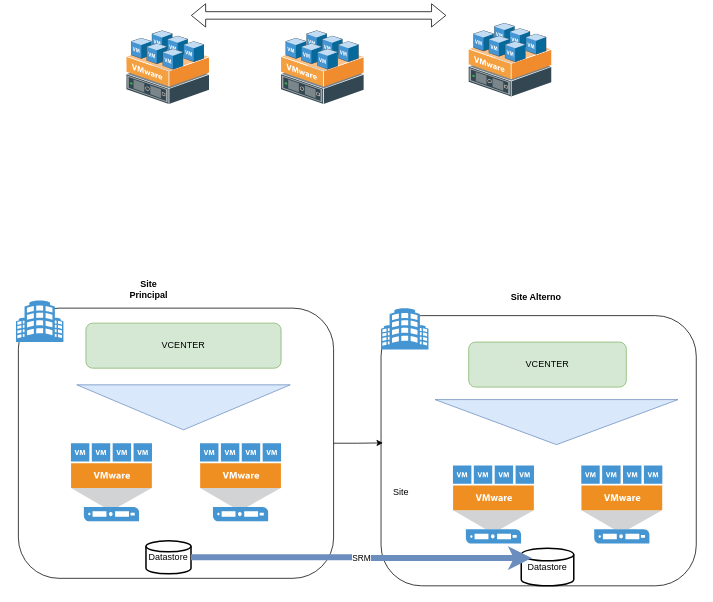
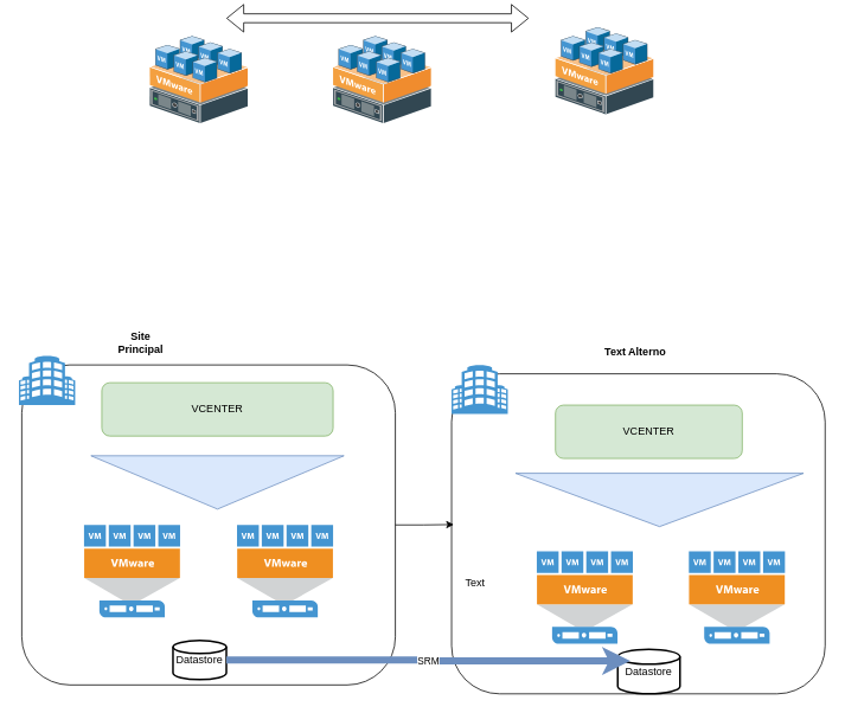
  <mxCell id="0" />
  <mxCell id="1" parent="0" />
  <mxCell id="2" value="" style="rounded=1;whiteSpace=wrap;html=1;" vertex="1" parent="1"><mxGeometry x="24" y="410" width="420" height="360" as="geometry" /></mxCell>
  <mxCell id="3" value="" style="pointerEvents=1;shadow=0;dashed=0;html=1;strokeColor=none;fillColor=#4495D1;labelPosition=center;verticalLabelPosition=bottom;verticalAlign=top;align=center;outlineConnect=0;shape=mxgraph.veeam.vmware_host;" vertex="1" parent="1"><mxGeometry x="94" y="590" width="108" height="104" as="geometry" /></mxCell>
  <mxCell id="4" value="" style="pointerEvents=1;shadow=0;dashed=0;html=1;strokeColor=none;fillColor=#4495D1;labelPosition=center;verticalLabelPosition=bottom;verticalAlign=top;align=center;outlineConnect=0;shape=mxgraph.veeam.vmware_host;" vertex="1" parent="1"><mxGeometry x="266" y="590" width="108" height="104" as="geometry" /></mxCell>
  <mxCell id="5" value="VCENTER" style="rounded=1;whiteSpace=wrap;html=1;fillColor=#d5e8d4;strokeColor=#82b366;" vertex="1" parent="1"><mxGeometry x="114" y="430" width="260" height="60" as="geometry" /></mxCell>
  <mxCell id="6" value="" style="triangle;whiteSpace=wrap;html=1;rotation=90;fillColor=#dae8fc;strokeColor=#6c8ebf;" vertex="1" parent="1"><mxGeometry x="214" y="400" width="60" height="284.38" as="geometry" /></mxCell>
  <mxCell id="7" value="" style="shadow=0;dashed=0;html=1;strokeColor=none;fillColor=#4495D1;labelPosition=center;verticalLabelPosition=bottom;verticalAlign=top;align=center;outlineConnect=0;shape=mxgraph.veeam.building;" vertex="1" parent="1"><mxGeometry x="20.8" y="400" width="63.2" height="55.2" as="geometry" /></mxCell>
  <mxCell id="8" value="" style="rounded=1;whiteSpace=wrap;html=1;" vertex="1" parent="1"><mxGeometry x="507.2" y="420" width="420" height="360" as="geometry" /></mxCell>
  <mxCell id="9" value="" style="pointerEvents=1;shadow=0;dashed=0;html=1;strokeColor=none;fillColor=#4495D1;labelPosition=center;verticalLabelPosition=bottom;verticalAlign=top;align=center;outlineConnect=0;shape=mxgraph.veeam.vmware_host;" vertex="1" parent="1"><mxGeometry x="603" y="619.75" width="108" height="104" as="geometry" /></mxCell>
  <mxCell id="10" value="" style="pointerEvents=1;shadow=0;dashed=0;html=1;strokeColor=none;fillColor=#4495D1;labelPosition=center;verticalLabelPosition=bottom;verticalAlign=top;align=center;outlineConnect=0;shape=mxgraph.veeam.vmware_host;" vertex="1" parent="1"><mxGeometry x="774" y="619.75" width="108" height="104" as="geometry" /></mxCell>
  <mxCell id="11" value="VCENTER" style="rounded=1;whiteSpace=wrap;html=1;fillColor=#d5e8d4;strokeColor=#82b366;" vertex="1" parent="1"><mxGeometry x="624" y="455.2" width="210" height="60" as="geometry" /></mxCell>
  <mxCell id="12" value="" style="triangle;whiteSpace=wrap;html=1;rotation=90;fillColor=#dae8fc;strokeColor=#6c8ebf;" vertex="1" parent="1"><mxGeometry x="711" y="400" width="60" height="323.75" as="geometry" /></mxCell>
  <mxCell id="13" value="" style="shadow=0;dashed=0;html=1;strokeColor=none;fillColor=#4495D1;labelPosition=center;verticalLabelPosition=bottom;verticalAlign=top;align=center;outlineConnect=0;shape=mxgraph.veeam.building;" vertex="1" parent="1"><mxGeometry x="507.2" y="410" width="63.2" height="55.2" as="geometry" /></mxCell>
- <mxCell id="14" value="Site" style="text;html=1;align=center;verticalAlign=middle;whiteSpace=wrap;rounded=0;" vertex="1" parent="1"><mxGeometry x="504" y="640" width="60" height="30" as="geometry" /></mxCell>
- <mxCell id="15" value="&lt;b&gt;Site Alterno&lt;/b&gt;" style="text;html=1;align=center;verticalAlign=middle;whiteSpace=wrap;rounded=0;" vertex="1" parent="1"><mxGeometry x="664" y="380.63" width="100" height="30" as="geometry" /></mxCell>
- <mxCell id="16" value="&lt;b&gt;Site Principal&lt;/b&gt;" style="text;html=1;align=center;verticalAlign=middle;whiteSpace=wrap;rounded=0;" vertex="1" parent="1"><mxGeometry x="168.38" y="370" width="60" height="30" as="geometry" /></mxCell>
+ <mxCell id="14" value="Text" style="text;html=1;align=center;verticalAlign=middle;whiteSpace=wrap;rounded=0;" vertex="1" parent="1"><mxGeometry x="504" y="640" width="60" height="30" as="geometry" /></mxCell>
+ <mxCell id="15" value="&lt;b&gt;Text Alterno&lt;/b&gt;" style="text;html=1;align=center;verticalAlign=middle;whiteSpace=wrap;rounded=0;" vertex="1" parent="1"><mxGeometry x="664" y="380.63" width="100" height="30" as="geometry" /></mxCell>
+ <mxCell id="16" value="&lt;b&gt;Site Principal&lt;/b&gt;" style="text;html=1;align=center;verticalAlign=middle;whiteSpace=wrap;rounded=0;" vertex="1" parent="1"><mxGeometry x="128.38" y="370" width="60" height="30" as="geometry" /></mxCell>
  <mxCell id="17" style="edgeStyle=orthogonalEdgeStyle;rounded=0;orthogonalLoop=1;jettySize=auto;html=1;entryX=0.006;entryY=0.471;entryDx=0;entryDy=0;entryPerimeter=0;" edge="1" parent="1" source="2" target="8"><mxGeometry relative="1" as="geometry" /></mxCell>
  <mxCell id="18" value="" style="shadow=0;dashed=0;html=1;labelPosition=center;verticalLabelPosition=bottom;verticalAlign=top;align=center;outlineConnect=0;shape=mxgraph.veeam.3d.vmware_host;" vertex="1" parent="1"><mxGeometry x="168" y="40" width="110" height="98" as="geometry" /></mxCell>
  <mxCell id="19" value="" style="shadow=0;dashed=0;html=1;labelPosition=center;verticalLabelPosition=bottom;verticalAlign=top;align=center;outlineConnect=0;shape=mxgraph.veeam.3d.vmware_host;" vertex="1" parent="1"><mxGeometry x="374" y="40" width="110" height="98" as="geometry" /></mxCell>
  <mxCell id="20" value="" style="shadow=0;dashed=0;html=1;labelPosition=center;verticalLabelPosition=bottom;verticalAlign=top;align=center;outlineConnect=0;shape=mxgraph.veeam.3d.vmware_host;" vertex="1" parent="1"><mxGeometry x="624" y="30" width="110" height="98" as="geometry" /></mxCell>
  <mxCell id="21" value="Datastore" style="strokeWidth=2;html=1;shape=mxgraph.flowchart.database;whiteSpace=wrap;" vertex="1" parent="1"><mxGeometry x="194" y="720" width="60" height="44" as="geometry" /></mxCell>
  <mxCell id="22" value="Datastore" style="strokeWidth=2;html=1;shape=mxgraph.flowchart.database;whiteSpace=wrap;" vertex="1" parent="1"><mxGeometry x="694" y="730" width="70" height="50" as="geometry" /></mxCell>
  <mxCell id="23" value="" style="shape=flexArrow;endArrow=classic;startArrow=classic;html=1;rounded=0;" edge="1" parent="1"><mxGeometry width="100" height="100" relative="1" as="geometry"><mxPoint x="254" y="20" as="sourcePoint" /><mxPoint x="594" y="20" as="targetPoint" /></mxGeometry></mxCell>
  <mxCell id="24" value="SRM" style="edgeStyle=orthogonalEdgeStyle;rounded=0;orthogonalLoop=1;jettySize=auto;html=1;entryX=0.2;entryY=0.26;entryDx=0;entryDy=0;entryPerimeter=0;fillColor=#dae8fc;strokeColor=#6c8ebf;strokeWidth=8;" edge="1" parent="1" source="21" target="22"><mxGeometry relative="1" as="geometry" /></mxCell>
